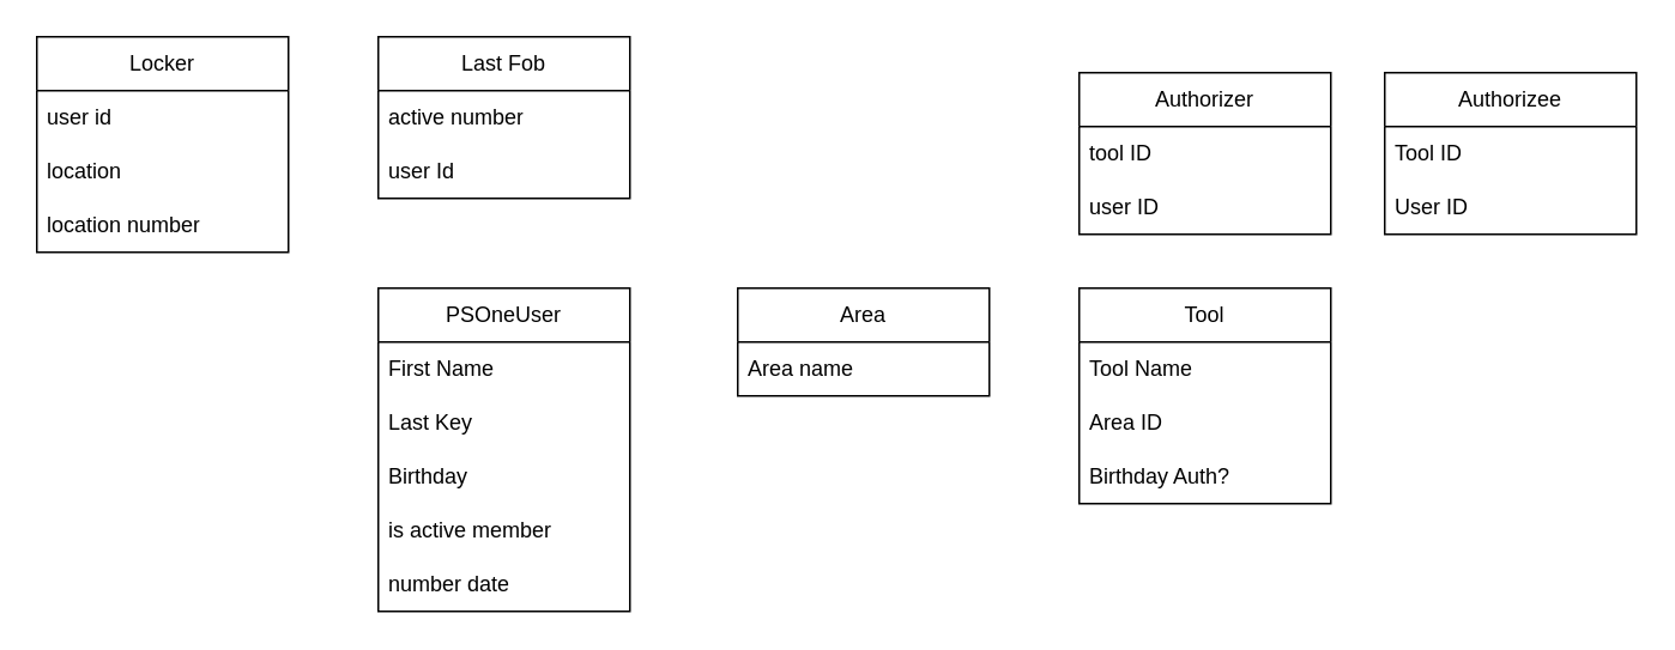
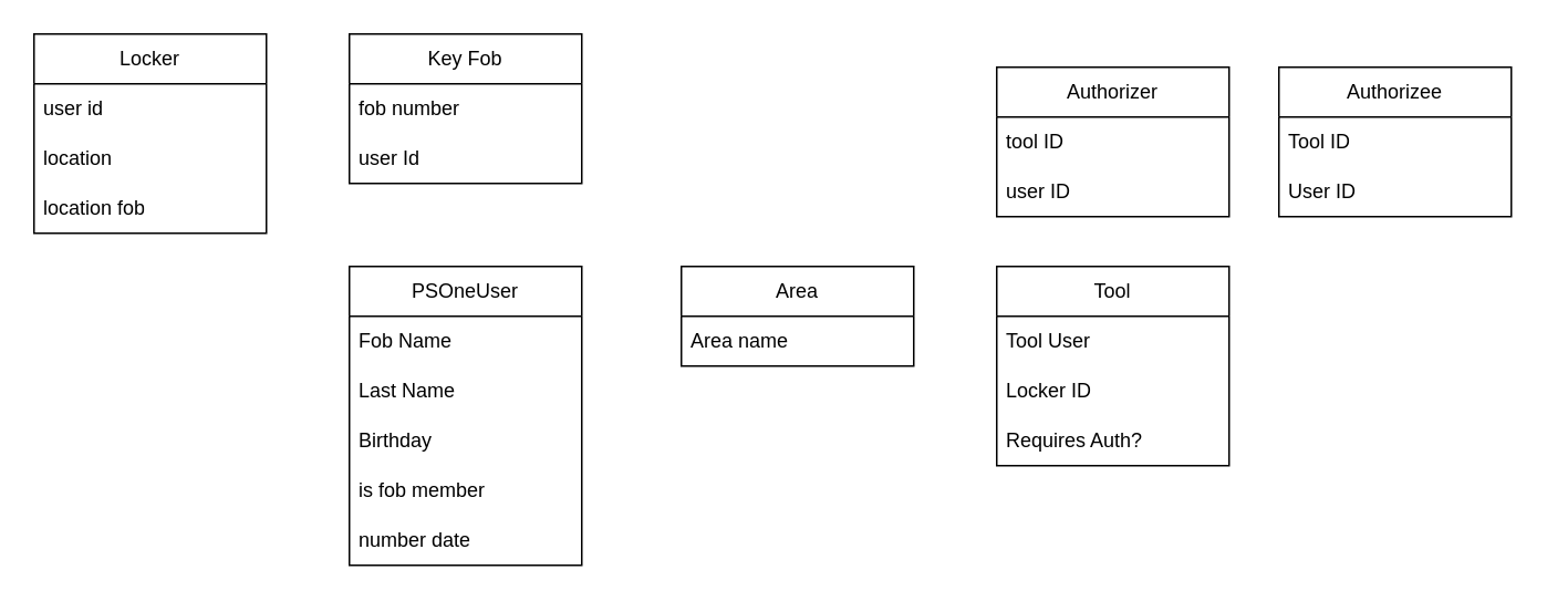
  <mxCell id="0" />
  <mxCell id="1" parent="0" />
  <mxCell id="2" value="PSOneUser" style="swimlane;fontStyle=0;childLayout=stackLayout;horizontal=1;startSize=30;horizontalStack=0;resizeParent=1;resizeParentMax=0;resizeLast=0;collapsible=1;marginBottom=0;whiteSpace=wrap;html=1;" vertex="1" parent="1"><mxGeometry x="210" y="160" width="140" height="180" as="geometry" /></mxCell>
- <mxCell id="3" value="First Name" style="text;strokeColor=none;fillColor=none;align=left;verticalAlign=middle;spacingLeft=4;spacingRight=4;overflow=hidden;points=[[0,0.5],[1,0.5]];portConstraint=eastwest;rotatable=0;whiteSpace=wrap;html=1;" vertex="1" parent="2"><mxGeometry y="30" width="140" height="30" as="geometry" /></mxCell>
- <mxCell id="4" value="Last Key" style="text;strokeColor=none;fillColor=none;align=left;verticalAlign=middle;spacingLeft=4;spacingRight=4;overflow=hidden;points=[[0,0.5],[1,0.5]];portConstraint=eastwest;rotatable=0;whiteSpace=wrap;html=1;" vertex="1" parent="2"><mxGeometry y="60" width="140" height="30" as="geometry" /></mxCell>
+ <mxCell id="3" value="Fob Name" style="text;strokeColor=none;fillColor=none;align=left;verticalAlign=middle;spacingLeft=4;spacingRight=4;overflow=hidden;points=[[0,0.5],[1,0.5]];portConstraint=eastwest;rotatable=0;whiteSpace=wrap;html=1;" vertex="1" parent="2"><mxGeometry y="30" width="140" height="30" as="geometry" /></mxCell>
+ <mxCell id="4" value="Last Name" style="text;strokeColor=none;fillColor=none;align=left;verticalAlign=middle;spacingLeft=4;spacingRight=4;overflow=hidden;points=[[0,0.5],[1,0.5]];portConstraint=eastwest;rotatable=0;whiteSpace=wrap;html=1;" vertex="1" parent="2"><mxGeometry y="60" width="140" height="30" as="geometry" /></mxCell>
  <mxCell id="5" value="Birthday" style="text;strokeColor=none;fillColor=none;align=left;verticalAlign=middle;spacingLeft=4;spacingRight=4;overflow=hidden;points=[[0,0.5],[1,0.5]];portConstraint=eastwest;rotatable=0;whiteSpace=wrap;html=1;" vertex="1" parent="2"><mxGeometry y="90" width="140" height="30" as="geometry" /></mxCell>
- <mxCell id="6" value="is active member" style="text;strokeColor=none;fillColor=none;align=left;verticalAlign=middle;spacingLeft=4;spacingRight=4;overflow=hidden;points=[[0,0.5],[1,0.5]];portConstraint=eastwest;rotatable=0;whiteSpace=wrap;html=1;" vertex="1" parent="2"><mxGeometry y="120" width="140" height="30" as="geometry" /></mxCell>
+ <mxCell id="6" value="is fob member" style="text;strokeColor=none;fillColor=none;align=left;verticalAlign=middle;spacingLeft=4;spacingRight=4;overflow=hidden;points=[[0,0.5],[1,0.5]];portConstraint=eastwest;rotatable=0;whiteSpace=wrap;html=1;" vertex="1" parent="2"><mxGeometry y="120" width="140" height="30" as="geometry" /></mxCell>
  <mxCell id="7" value="number date" style="text;strokeColor=none;fillColor=none;align=left;verticalAlign=middle;spacingLeft=4;spacingRight=4;overflow=hidden;points=[[0,0.5],[1,0.5]];portConstraint=eastwest;rotatable=0;whiteSpace=wrap;html=1;" vertex="1" parent="2"><mxGeometry y="150" width="140" height="30" as="geometry" /></mxCell>
  <mxCell id="8" value="Area" style="swimlane;fontStyle=0;childLayout=stackLayout;horizontal=1;startSize=30;horizontalStack=0;resizeParent=1;resizeParentMax=0;resizeLast=0;collapsible=1;marginBottom=0;whiteSpace=wrap;html=1;" vertex="1" parent="1"><mxGeometry x="410" y="160" width="140" height="60" as="geometry" /></mxCell>
  <mxCell id="9" value="Area name" style="text;strokeColor=none;fillColor=none;align=left;verticalAlign=middle;spacingLeft=4;spacingRight=4;overflow=hidden;points=[[0,0.5],[1,0.5]];portConstraint=eastwest;rotatable=0;whiteSpace=wrap;html=1;" vertex="1" parent="8"><mxGeometry y="30" width="140" height="30" as="geometry" /></mxCell>
  <mxCell id="10" value="Tool" style="swimlane;fontStyle=0;childLayout=stackLayout;horizontal=1;startSize=30;horizontalStack=0;resizeParent=1;resizeParentMax=0;resizeLast=0;collapsible=1;marginBottom=0;whiteSpace=wrap;html=1;" vertex="1" parent="1"><mxGeometry x="600" y="160" width="140" height="120" as="geometry" /></mxCell>
- <mxCell id="11" value="Tool Name" style="text;strokeColor=none;fillColor=none;align=left;verticalAlign=middle;spacingLeft=4;spacingRight=4;overflow=hidden;points=[[0,0.5],[1,0.5]];portConstraint=eastwest;rotatable=0;whiteSpace=wrap;html=1;" vertex="1" parent="10"><mxGeometry y="30" width="140" height="30" as="geometry" /></mxCell>
- <mxCell id="12" value="Area ID" style="text;strokeColor=none;fillColor=none;align=left;verticalAlign=middle;spacingLeft=4;spacingRight=4;overflow=hidden;points=[[0,0.5],[1,0.5]];portConstraint=eastwest;rotatable=0;whiteSpace=wrap;html=1;" vertex="1" parent="10"><mxGeometry y="60" width="140" height="30" as="geometry" /></mxCell>
- <mxCell id="13" value="Birthday Auth?" style="text;strokeColor=none;fillColor=none;align=left;verticalAlign=middle;spacingLeft=4;spacingRight=4;overflow=hidden;points=[[0,0.5],[1,0.5]];portConstraint=eastwest;rotatable=0;whiteSpace=wrap;html=1;" vertex="1" parent="10"><mxGeometry y="90" width="140" height="30" as="geometry" /></mxCell>
+ <mxCell id="11" value="Tool User" style="text;strokeColor=none;fillColor=none;align=left;verticalAlign=middle;spacingLeft=4;spacingRight=4;overflow=hidden;points=[[0,0.5],[1,0.5]];portConstraint=eastwest;rotatable=0;whiteSpace=wrap;html=1;" vertex="1" parent="10"><mxGeometry y="30" width="140" height="30" as="geometry" /></mxCell>
+ <mxCell id="12" value="Locker ID" style="text;strokeColor=none;fillColor=none;align=left;verticalAlign=middle;spacingLeft=4;spacingRight=4;overflow=hidden;points=[[0,0.5],[1,0.5]];portConstraint=eastwest;rotatable=0;whiteSpace=wrap;html=1;" vertex="1" parent="10"><mxGeometry y="60" width="140" height="30" as="geometry" /></mxCell>
+ <mxCell id="13" value="Requires Auth?" style="text;strokeColor=none;fillColor=none;align=left;verticalAlign=middle;spacingLeft=4;spacingRight=4;overflow=hidden;points=[[0,0.5],[1,0.5]];portConstraint=eastwest;rotatable=0;whiteSpace=wrap;html=1;" vertex="1" parent="10"><mxGeometry y="90" width="140" height="30" as="geometry" /></mxCell>
  <mxCell id="14" value="Authorizer" style="swimlane;fontStyle=0;childLayout=stackLayout;horizontal=1;startSize=30;horizontalStack=0;resizeParent=1;resizeParentMax=0;resizeLast=0;collapsible=1;marginBottom=0;whiteSpace=wrap;html=1;" vertex="1" parent="1"><mxGeometry x="600" y="40" width="140" height="90" as="geometry" /></mxCell>
  <mxCell id="15" value="tool ID" style="text;strokeColor=none;fillColor=none;align=left;verticalAlign=middle;spacingLeft=4;spacingRight=4;overflow=hidden;points=[[0,0.5],[1,0.5]];portConstraint=eastwest;rotatable=0;whiteSpace=wrap;html=1;" vertex="1" parent="14"><mxGeometry y="30" width="140" height="30" as="geometry" /></mxCell>
  <mxCell id="16" value="user ID" style="text;strokeColor=none;fillColor=none;align=left;verticalAlign=middle;spacingLeft=4;spacingRight=4;overflow=hidden;points=[[0,0.5],[1,0.5]];portConstraint=eastwest;rotatable=0;whiteSpace=wrap;html=1;" vertex="1" parent="14"><mxGeometry y="60" width="140" height="30" as="geometry" /></mxCell>
  <mxCell id="17" value="Authorizee" style="swimlane;fontStyle=0;childLayout=stackLayout;horizontal=1;startSize=30;horizontalStack=0;resizeParent=1;resizeParentMax=0;resizeLast=0;collapsible=1;marginBottom=0;whiteSpace=wrap;html=1;" vertex="1" parent="1"><mxGeometry x="770" y="40" width="140" height="90" as="geometry" /></mxCell>
  <mxCell id="18" value="Tool ID" style="text;strokeColor=none;fillColor=none;align=left;verticalAlign=middle;spacingLeft=4;spacingRight=4;overflow=hidden;points=[[0,0.5],[1,0.5]];portConstraint=eastwest;rotatable=0;whiteSpace=wrap;html=1;" vertex="1" parent="17"><mxGeometry y="30" width="140" height="30" as="geometry" /></mxCell>
  <mxCell id="19" value="User ID" style="text;strokeColor=none;fillColor=none;align=left;verticalAlign=middle;spacingLeft=4;spacingRight=4;overflow=hidden;points=[[0,0.5],[1,0.5]];portConstraint=eastwest;rotatable=0;whiteSpace=wrap;html=1;" vertex="1" parent="17"><mxGeometry y="60" width="140" height="30" as="geometry" /></mxCell>
- <mxCell id="20" value="Last Fob" style="swimlane;fontStyle=0;childLayout=stackLayout;horizontal=1;startSize=30;horizontalStack=0;resizeParent=1;resizeParentMax=0;resizeLast=0;collapsible=1;marginBottom=0;whiteSpace=wrap;html=1;" vertex="1" parent="1"><mxGeometry x="210" y="20" width="140" height="90" as="geometry" /></mxCell>
- <mxCell id="21" value="active number" style="text;strokeColor=none;fillColor=none;align=left;verticalAlign=middle;spacingLeft=4;spacingRight=4;overflow=hidden;points=[[0,0.5],[1,0.5]];portConstraint=eastwest;rotatable=0;whiteSpace=wrap;html=1;" vertex="1" parent="20"><mxGeometry y="30" width="140" height="30" as="geometry" /></mxCell>
+ <mxCell id="20" value="Key Fob" style="swimlane;fontStyle=0;childLayout=stackLayout;horizontal=1;startSize=30;horizontalStack=0;resizeParent=1;resizeParentMax=0;resizeLast=0;collapsible=1;marginBottom=0;whiteSpace=wrap;html=1;" vertex="1" parent="1"><mxGeometry x="210" y="20" width="140" height="90" as="geometry" /></mxCell>
+ <mxCell id="21" value="fob number" style="text;strokeColor=none;fillColor=none;align=left;verticalAlign=middle;spacingLeft=4;spacingRight=4;overflow=hidden;points=[[0,0.5],[1,0.5]];portConstraint=eastwest;rotatable=0;whiteSpace=wrap;html=1;" vertex="1" parent="20"><mxGeometry y="30" width="140" height="30" as="geometry" /></mxCell>
  <mxCell id="22" value="user Id" style="text;strokeColor=none;fillColor=none;align=left;verticalAlign=middle;spacingLeft=4;spacingRight=4;overflow=hidden;points=[[0,0.5],[1,0.5]];portConstraint=eastwest;rotatable=0;whiteSpace=wrap;html=1;" vertex="1" parent="20"><mxGeometry y="60" width="140" height="30" as="geometry" /></mxCell>
  <mxCell id="23" value="Locker" style="swimlane;fontStyle=0;childLayout=stackLayout;horizontal=1;startSize=30;horizontalStack=0;resizeParent=1;resizeParentMax=0;resizeLast=0;collapsible=1;marginBottom=0;whiteSpace=wrap;html=1;" vertex="1" parent="1"><mxGeometry x="20" y="20" width="140" height="120" as="geometry" /></mxCell>
  <mxCell id="24" value="user id" style="text;strokeColor=none;fillColor=none;align=left;verticalAlign=middle;spacingLeft=4;spacingRight=4;overflow=hidden;points=[[0,0.5],[1,0.5]];portConstraint=eastwest;rotatable=0;whiteSpace=wrap;html=1;" vertex="1" parent="23"><mxGeometry y="30" width="140" height="30" as="geometry" /></mxCell>
  <mxCell id="25" value="location" style="text;strokeColor=none;fillColor=none;align=left;verticalAlign=middle;spacingLeft=4;spacingRight=4;overflow=hidden;points=[[0,0.5],[1,0.5]];portConstraint=eastwest;rotatable=0;whiteSpace=wrap;html=1;" vertex="1" parent="23"><mxGeometry y="60" width="140" height="30" as="geometry" /></mxCell>
- <mxCell id="26" value="location number" style="text;strokeColor=none;fillColor=none;align=left;verticalAlign=middle;spacingLeft=4;spacingRight=4;overflow=hidden;points=[[0,0.5],[1,0.5]];portConstraint=eastwest;rotatable=0;whiteSpace=wrap;html=1;" vertex="1" parent="23"><mxGeometry y="90" width="140" height="30" as="geometry" /></mxCell>
+ <mxCell id="26" value="location fob" style="text;strokeColor=none;fillColor=none;align=left;verticalAlign=middle;spacingLeft=4;spacingRight=4;overflow=hidden;points=[[0,0.5],[1,0.5]];portConstraint=eastwest;rotatable=0;whiteSpace=wrap;html=1;" vertex="1" parent="23"><mxGeometry y="90" width="140" height="30" as="geometry" /></mxCell>
